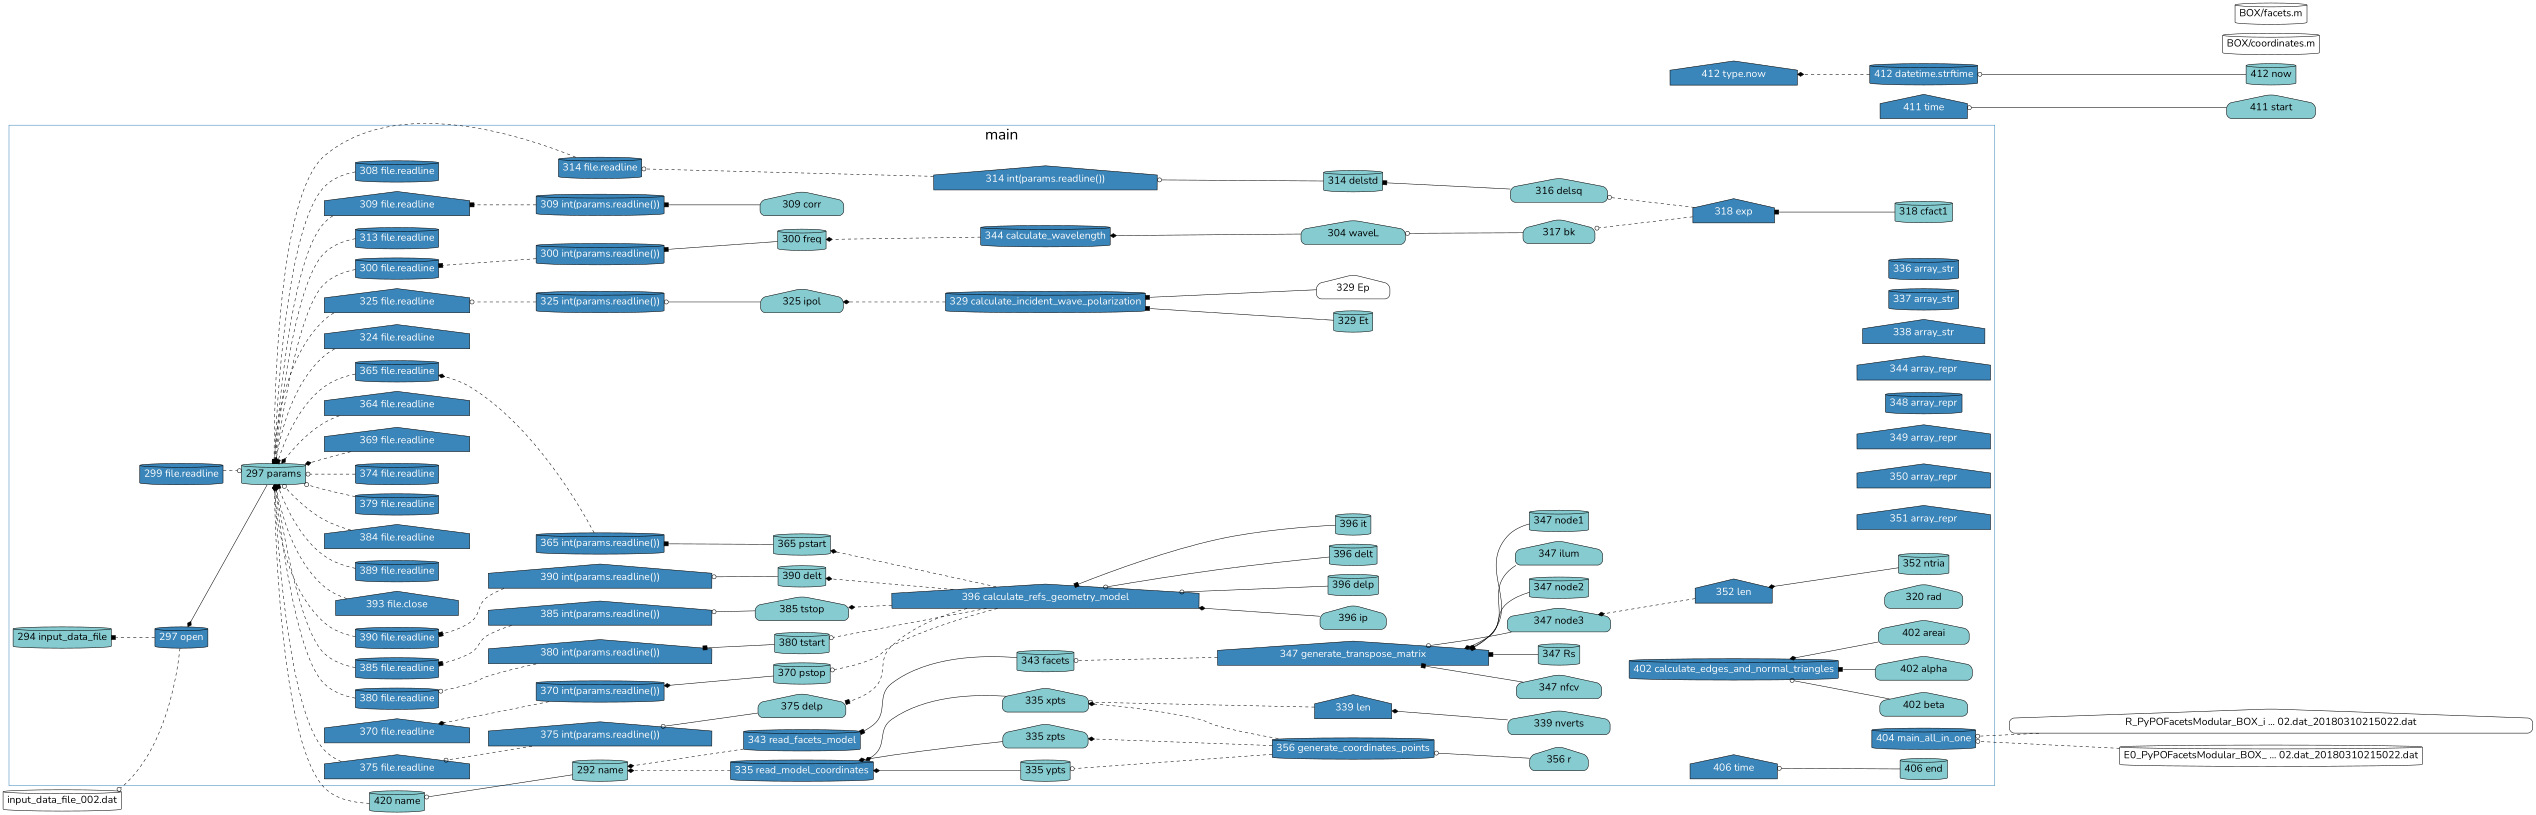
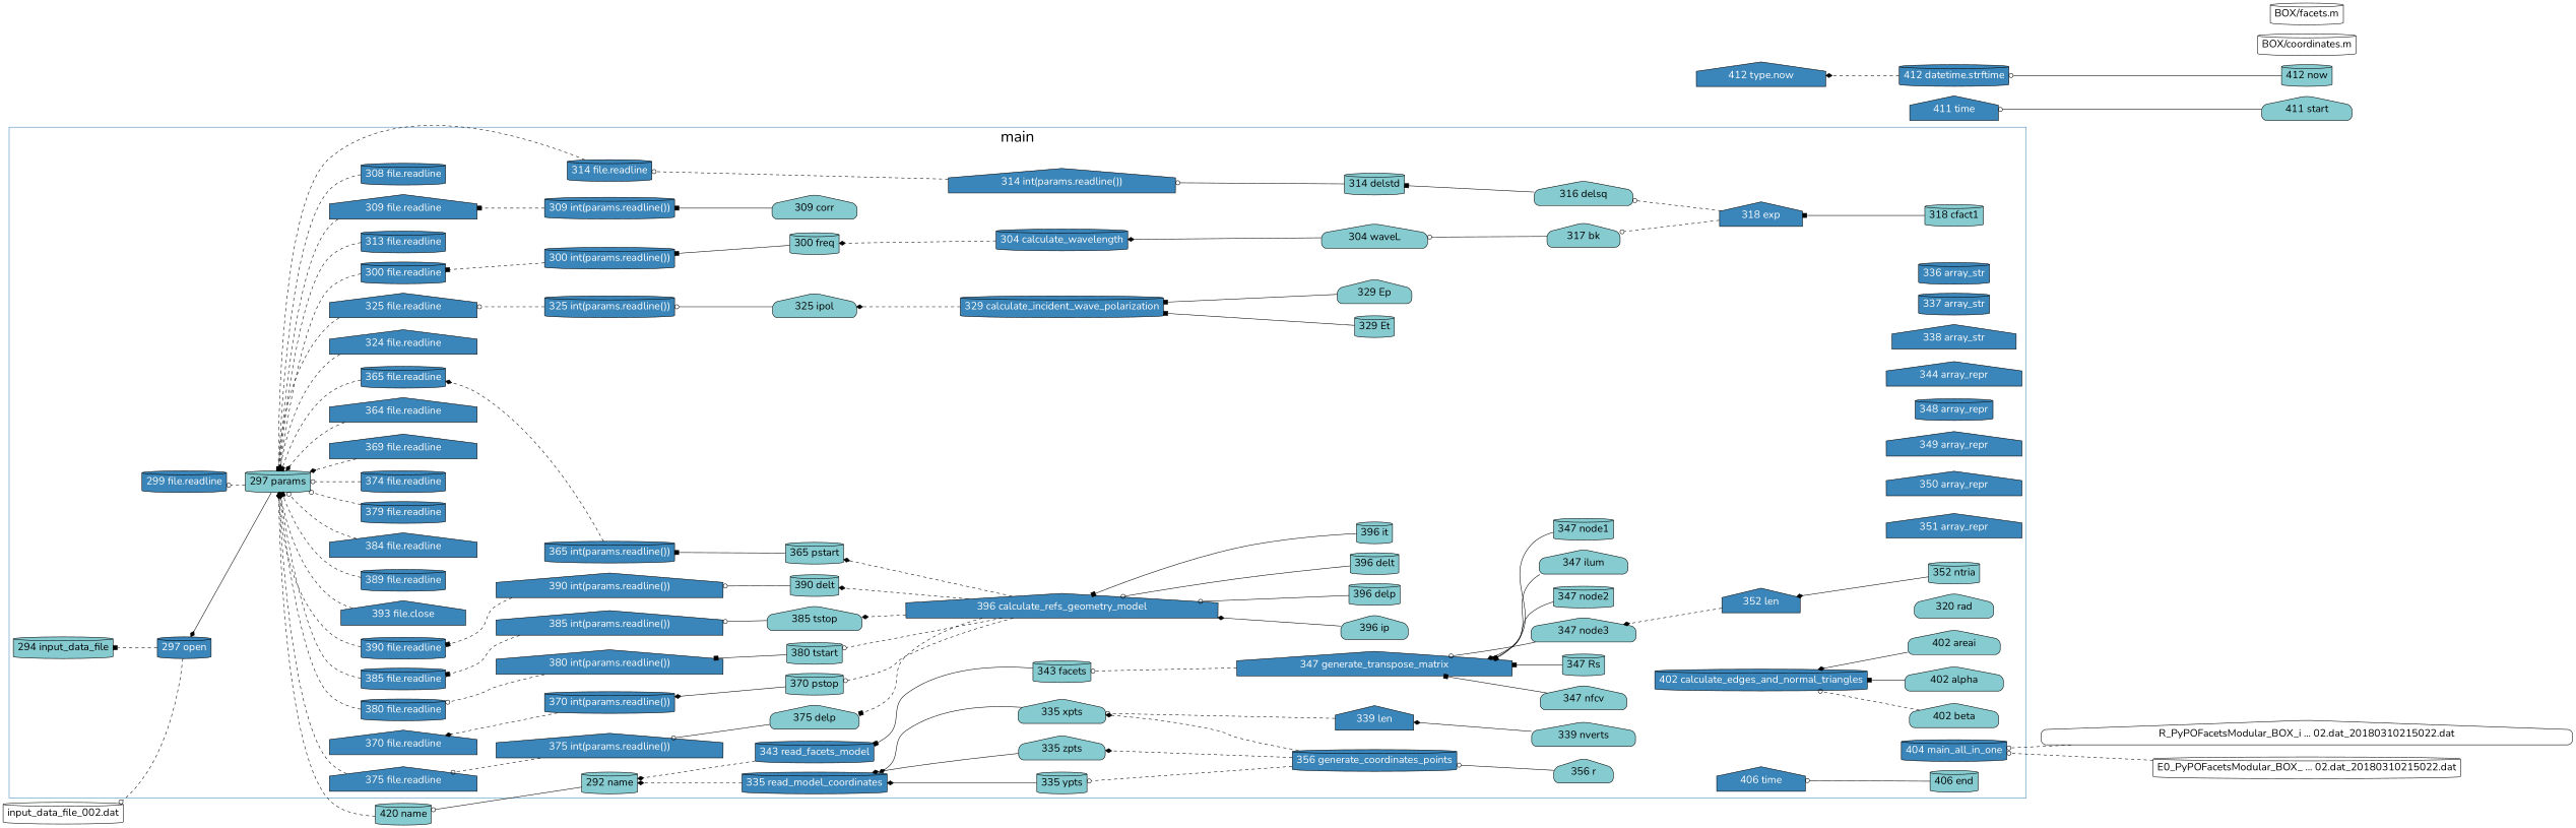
  digraph {
    fontname=Nunito
    rankdir=RL
    node [fillcolor="#3A85B9" fontcolor=white fontname=Nunito fontsize=20 shape=cylinder style=filled]
    edge [arrowhead=odot fontname=Nunito style=dashed]
    n1 [fillcolor="#85CBD0" fontcolor=black label="292 name" style="rounded,filled"]
    n2 [label="297 open"]
    n3 [fillcolor="#85CBD0" fontcolor=black label="294 input_data_file" style="rounded,filled"]
    n4 [fillcolor="#85CBD0" fontcolor=black label="297 params" style="rounded,filled"]
    n5 [label="299 file.readline"]
    n6 [label="300 file.readline"]
    n7 [label="300 int(params.readline())"]
    n8 [fillcolor="#85CBD0" fontcolor=black label="300 freq" style="rounded,filled"]
-   n9 [label="344 calculate_wavelength"]
+   n9 [label="304 calculate_wavelength"]
    n10 [fillcolor="#85CBD0" fontcolor=black label="304 waveL" shape=house style="rounded,filled"]
    n11 [label="308 file.readline"]
    n12 [label="309 file.readline" shape=house]
    n13 [label="309 int(params.readline())"]
    n14 [fillcolor="#85CBD0" fontcolor=black label="309 corr" shape=house style="rounded,filled"]
    n15 [label="313 file.readline"]
    n16 [label="314 file.readline"]
    n17 [label="314 int(params.readline())" shape=house]
    n18 [fillcolor="#85CBD0" fontcolor=black label="314 delstd" style="rounded,filled"]
    n19 [label="318 exp" shape=house]
    n20 [fillcolor="#85CBD0" fontcolor=black label="317 bk" shape=house style="rounded,filled"]
    n21 [fillcolor="#85CBD0" fontcolor=black label="316 delsq" shape=house style="rounded,filled"]
    n22 [fillcolor="#85CBD0" fontcolor=black label="318 cfact1" style="rounded,filled"]
    n23 [label="324 file.readline" shape=house]
    n24 [label="325 file.readline" shape=house]
    n25 [label="325 int(params.readline())"]
    n26 [fillcolor="#85CBD0" fontcolor=black label="325 ipol" shape=house style="rounded,filled"]
    n27 [label="329 calculate_incident_wave_polarization"]
    n28 [fillcolor="#85CBD0" fontcolor=black label="329 Et" style="rounded,filled"]
-   n29 [fillcolor=white fontcolor=black label="329 Ep" shape=house style="rounded,filled"]
+   n29 [fillcolor="#85CBD0" fontcolor=black label="329 Ep" shape=house style="rounded,filled"]
    n30 [label="335 read_model_coordinates"]
    n31 [fillcolor="#85CBD0" fontcolor=black label="335 ypts" style="rounded,filled"]
    n32 [fillcolor="#85CBD0" fontcolor=black label="335 xpts" shape=house style="rounded,filled"]
    n33 [fillcolor="#85CBD0" fontcolor=black label="335 zpts" shape=house style="rounded,filled"]
    n34 [label="336 array_str"]
    n35 [label="337 array_str"]
    n36 [label="338 array_str" shape=house]
    n37 [label="339 len" shape=house]
    n38 [fillcolor="#85CBD0" fontcolor=black label="339 nverts" shape=house style="rounded,filled"]
    n39 [label="343 read_facets_model"]
    n40 [fillcolor="#85CBD0" fontcolor=black label="343 facets" style="rounded,filled"]
    n41 [label="344 array_repr" shape=house]
    n42 [label="347 generate_transpose_matrix" shape=house]
    n43 [fillcolor="#85CBD0" fontcolor=black label="347 Rs" style="rounded,filled"]
    n44 [fillcolor="#85CBD0" fontcolor=black label="347 nfcv" shape=house style="rounded,filled"]
    n45 [fillcolor="#85CBD0" fontcolor=black label="347 node1" style="rounded,filled"]
    n46 [fillcolor="#85CBD0" fontcolor=black label="347 ilum" shape=house style="rounded,filled"]
    n47 [fillcolor="#85CBD0" fontcolor=black label="347 node3" shape=house style="rounded,filled"]
    n48 [fillcolor="#85CBD0" fontcolor=black label="347 node2" style="rounded,filled"]
    n49 [label="348 array_repr"]
    n50 [label="349 array_repr" shape=house]
    n51 [label="350 array_repr" shape=house]
    n52 [label="351 array_repr" shape=house]
    n53 [label="352 len" shape=house]
    n54 [fillcolor="#85CBD0" fontcolor=black label="352 ntria" style="rounded,filled"]
    n55 [label="356 generate_coordinates_points"]
    n56 [fillcolor="#85CBD0" fontcolor=black label="356 r" shape=house style="rounded,filled"]
    n57 [label="364 file.readline" shape=house]
    n58 [label="365 file.readline"]
    n59 [label="365 int(params.readline())"]
    n60 [fillcolor="#85CBD0" fontcolor=black label="365 pstart" style="rounded,filled"]
    n61 [label="369 file.readline" shape=house]
    n62 [label="370 file.readline" shape=house]
    n63 [label="370 int(params.readline())"]
    n64 [fillcolor="#85CBD0" fontcolor=black label="370 pstop" style="rounded,filled"]
    n65 [label="374 file.readline"]
    n66 [label="375 file.readline" shape=house]
    n67 [label="375 int(params.readline())" shape=house]
    n68 [fillcolor="#85CBD0" fontcolor=black label="375 delp" shape=house style="rounded,filled"]
    n69 [label="379 file.readline"]
    n70 [label="380 file.readline"]
    n71 [label="380 int(params.readline())" shape=house]
    n72 [fillcolor="#85CBD0" fontcolor=black label="380 tstart" style="rounded,filled"]
    n73 [label="384 file.readline" shape=house]
    n74 [label="385 file.readline"]
    n75 [label="385 int(params.readline())" shape=house]
    n76 [fillcolor="#85CBD0" fontcolor=black label="385 tstop" shape=house style="rounded,filled"]
    n77 [label="389 file.readline"]
    n78 [label="390 file.readline"]
    n79 [label="390 int(params.readline())" shape=house]
    n80 [fillcolor="#85CBD0" fontcolor=black label="390 delt" style="rounded,filled"]
    n81 [label="393 file.close" shape=house]
    n82 [label="396 calculate_refs_geometry_model" shape=house]
    n83 [fillcolor="#85CBD0" fontcolor=black label="320 rad" shape=house style="rounded,filled"]
    n84 [fillcolor="#85CBD0" fontcolor=black label="396 ip" shape=house style="rounded,filled"]
    n85 [fillcolor="#85CBD0" fontcolor=black label="396 it" style="rounded,filled"]
    n86 [fillcolor="#85CBD0" fontcolor=black label="396 delt" style="rounded,filled"]
    n87 [fillcolor="#85CBD0" fontcolor=black label="396 delp" style="rounded,filled"]
    n88 [label="402 calculate_edges_and_normal_triangles"]
    n89 [fillcolor="#85CBD0" fontcolor=black label="402 alpha" shape=house style="rounded,filled"]
    n90 [fillcolor="#85CBD0" fontcolor=black label="402 beta" shape=house style="rounded,filled"]
    n91 [fillcolor="#85CBD0" fontcolor=black label="402 areai" shape=house style="rounded,filled"]
    n92 [label="404 main_all_in_one"]
    n93 [label="406 time" shape=house]
    n94 [fillcolor="#85CBD0" fontcolor=black label="406 end" style="rounded,filled"]
    n95 [fillcolor="#85CBD0" fontcolor=black label="420 name" style="rounded,filled"]
    n96 [fillcolor=white fontcolor=black label="input_data_file_002.dat" style="rounded,filled"]
    n97 [label="411 time" shape=house]
    n98 [fillcolor="#85CBD0" fontcolor=black label="411 start" shape=house style="rounded,filled"]
    n99 [label="412 type.now" shape=house]
    n100 [label="412 datetime.strftime"]
    n101 [fillcolor="#85CBD0" fontcolor=black label="412 now" style="rounded,filled"]
    n102 [fillcolor=white fontcolor=black label="BOX/coordinates.m" style="rounded,filled"]
    n103 [fillcolor=white fontcolor=black label="BOX/facets.m" style="rounded,filled"]
    n104 [fillcolor=white fontcolor=black label="R_PyPOFacetsModular_BOX_i ... 02.dat_20180310215022.dat" shape=house style="rounded,filled"]
    n105 [fillcolor=white fontcolor=black label="E0_PyPOFacetsModular_BOX_ ... 02.dat_20180310215022.dat" style="rounded,filled"]
    subgraph cluster_1 {
      color="#3A85B9"
      fontsize=30
      label=main
      n1
      n2
      n3
      n4
      n5
      n6
      n7
      n8
      n9
      n10
      n11
      n12
      n13
      n14
      n15
      n16
      n17
      n18
      n19
      n20
      n21
      n22
      n23
      n24
      n25
      n26
      n27
      n28
      n29
      n30
      n31
      n32
      n33
      n34
      n35
      n36
      n37
      n38
      n39
      n40
      n41
      n42
      n43
      n44
      n45
      n46
      n47
      n48
      n49
      n50
      n51
      n52
      n53
      n54
      n55
      n56
      n57
      n58
      n59
      n60
      n61
      n62
      n63
      n64
      n65
      n66
      n67
      n68
      n69
      n70
      n71
      n72
      n73
      n74
      n75
      n76
      n77
      n78
      n79
      n80
      n81
      n82
      n83
      n84
      n85
      n86
      n87
      n88
      n89
      n90
      n91
      n92
      n93
      n94
    }
    n1 -> n95 [style=""]
    n2 -> n3 [arrowhead=box]
    n2 -> n96
    n4 -> n2 [arrowhead=diamond style=""]
-   n5 -> n4
+   n4 -> n5
    n6 -> n4
    n7 -> n6 [arrowhead=box]
    n8 -> n7 [arrowhead=box style=""]
    n9 -> n8 [arrowhead=diamond]
    n10 -> n9 [arrowhead=diamond style=""]
    n11 -> n4 [arrowhead=box]
    n12 -> n4 [arrowhead=box]
    n13 -> n12 [arrowhead=box]
    n14 -> n13 [arrowhead=box style=""]
    n15 -> n4 [arrowhead=box]
    n16 -> n4
    n17 -> n16
    n18 -> n17 [style=""]
    n19 -> n20
    n19 -> n21
    n20 -> n10 [style=""]
    n21 -> n18 [arrowhead=box style=""]
    n22 -> n19 [arrowhead=box style=""]
    n23 -> n4 [arrowhead=diamond]
    n24 -> n4 [arrowhead=box]
    n25 -> n24
    n26 -> n25 [style=""]
    n27 -> n26 [arrowhead=diamond]
    n28 -> n27 [arrowhead=box style=""]
    n29 -> n27 [arrowhead=box style=""]
    n30 -> n1 [arrowhead=diamond]
    n31 -> n30 [arrowhead=diamond style=""]
    n32 -> n30 [arrowhead=diamond style=""]
    n33 -> n30 [arrowhead=diamond style=""]
    n37 -> n32
    n38 -> n37 [arrowhead=diamond style=""]
    n39 -> n1 [arrowhead=diamond]
    n40 -> n39 [arrowhead=box style=""]
    n42 -> n40
    n43 -> n42 [arrowhead=box style=""]
    n44 -> n42 [arrowhead=box style=""]
    n45 -> n42 [arrowhead=box style=""]
    n46 -> n42 [arrowhead=diamond style=""]
    n47 -> n42 [style=""]
    n48 -> n42 [arrowhead=diamond style=""]
    n53 -> n47 [arrowhead=diamond]
    n54 -> n53 [arrowhead=diamond style=""]
    n55 -> n31
    n55 -> n32 [arrowhead=diamond]
    n55 -> n33 [arrowhead=diamond]
    n56 -> n55 [style=""]
    n57 -> n4 [arrowhead=diamond]
    n58 -> n4 [arrowhead=box]
    n59 -> n58 [arrowhead=diamond]
    n60 -> n59 [arrowhead=box style=""]
    n61 -> n4 [arrowhead=diamond]
    n63 -> n62 [arrowhead=diamond]
    n64 -> n63 [arrowhead=diamond style=""]
    n65 -> n4
    n66 -> n4 [arrowhead=diamond]
    n67 -> n66
    n68 -> n67 [style=""]
    n69 -> n4
    n70 -> n4
    n71 -> n70
    n72 -> n71 [arrowhead=box style=""]
    n73 -> n4
    n74 -> n4 [arrowhead=diamond]
    n75 -> n74 [arrowhead=box]
    n76 -> n75 [style=""]
    n77 -> n4 [arrowhead=box]
    n78 -> n4 [arrowhead=diamond]
    n79 -> n78 [arrowhead=box]
    n80 -> n79 [style=""]
    n81 -> n4
    n82 -> n60 [arrowhead=diamond]
    n82 -> n64
    n82 -> n68 [arrowhead=box]
    n82 -> n72
    n82 -> n76 [arrowhead=diamond]
    n82 -> n80 [arrowhead=diamond]
    n84 -> n82 [arrowhead=diamond style=""]
    n85 -> n82 [arrowhead=box style=""]
    n86 -> n82 [style=""]
    n87 -> n82 [style=""]
    n89 -> n88 [arrowhead=box style=""]
-   n90 -> n88 [style=""]
+   n90 -> n88
    n91 -> n88 [arrowhead=diamond style=""]
    n94 -> n93 [style=""]
    n95 -> n4 [arrowhead=diamond]
    n98 -> n97 [style=""]
    n100 -> n99 [arrowhead=diamond]
    n101 -> n100 [style=""]
    n104 -> n92
    n105 -> n92
  }
